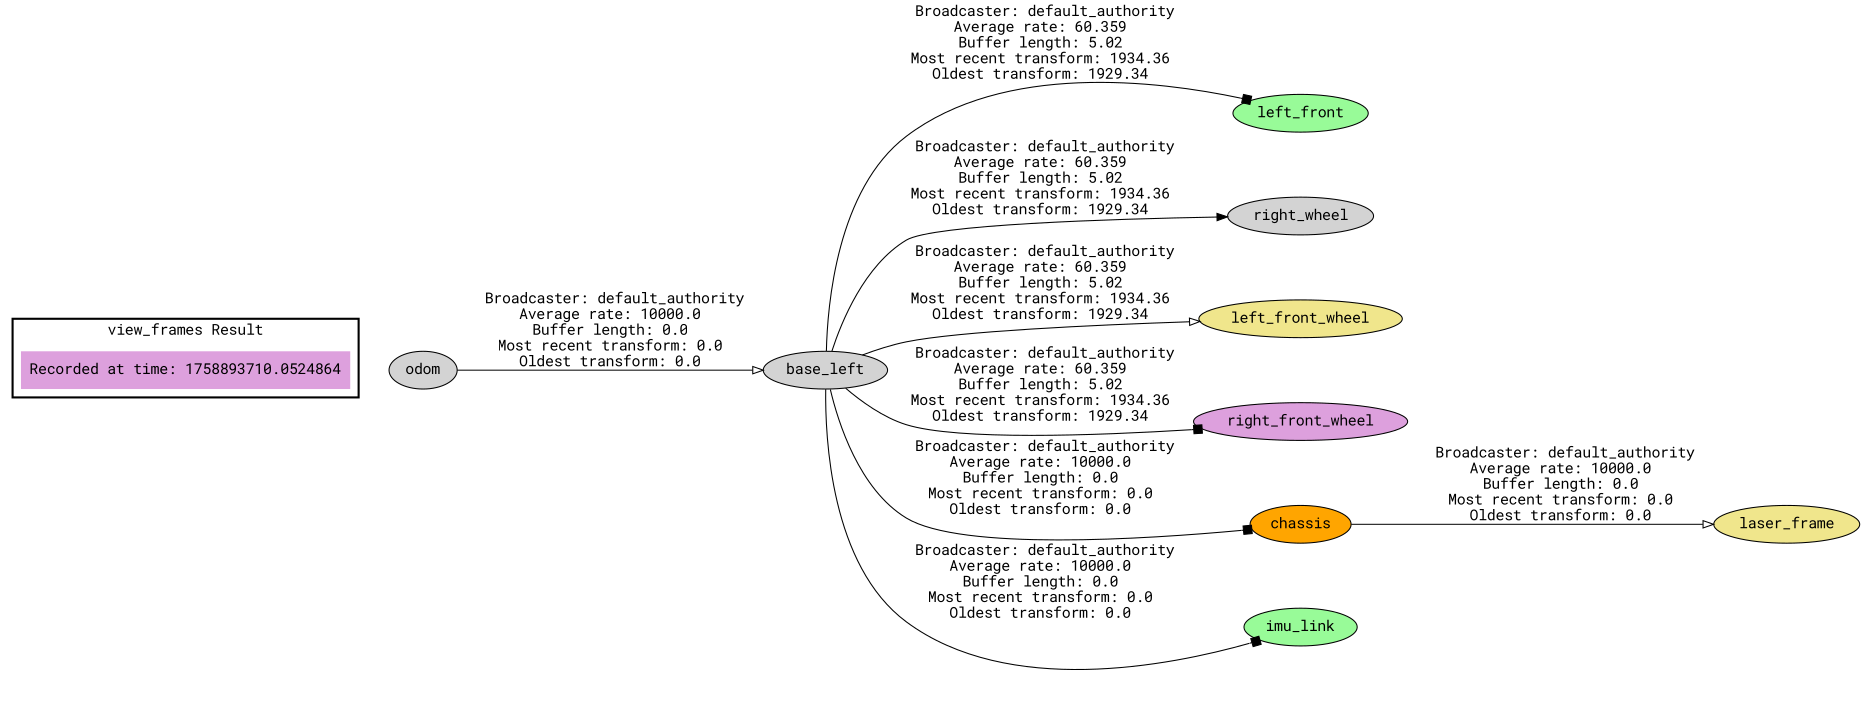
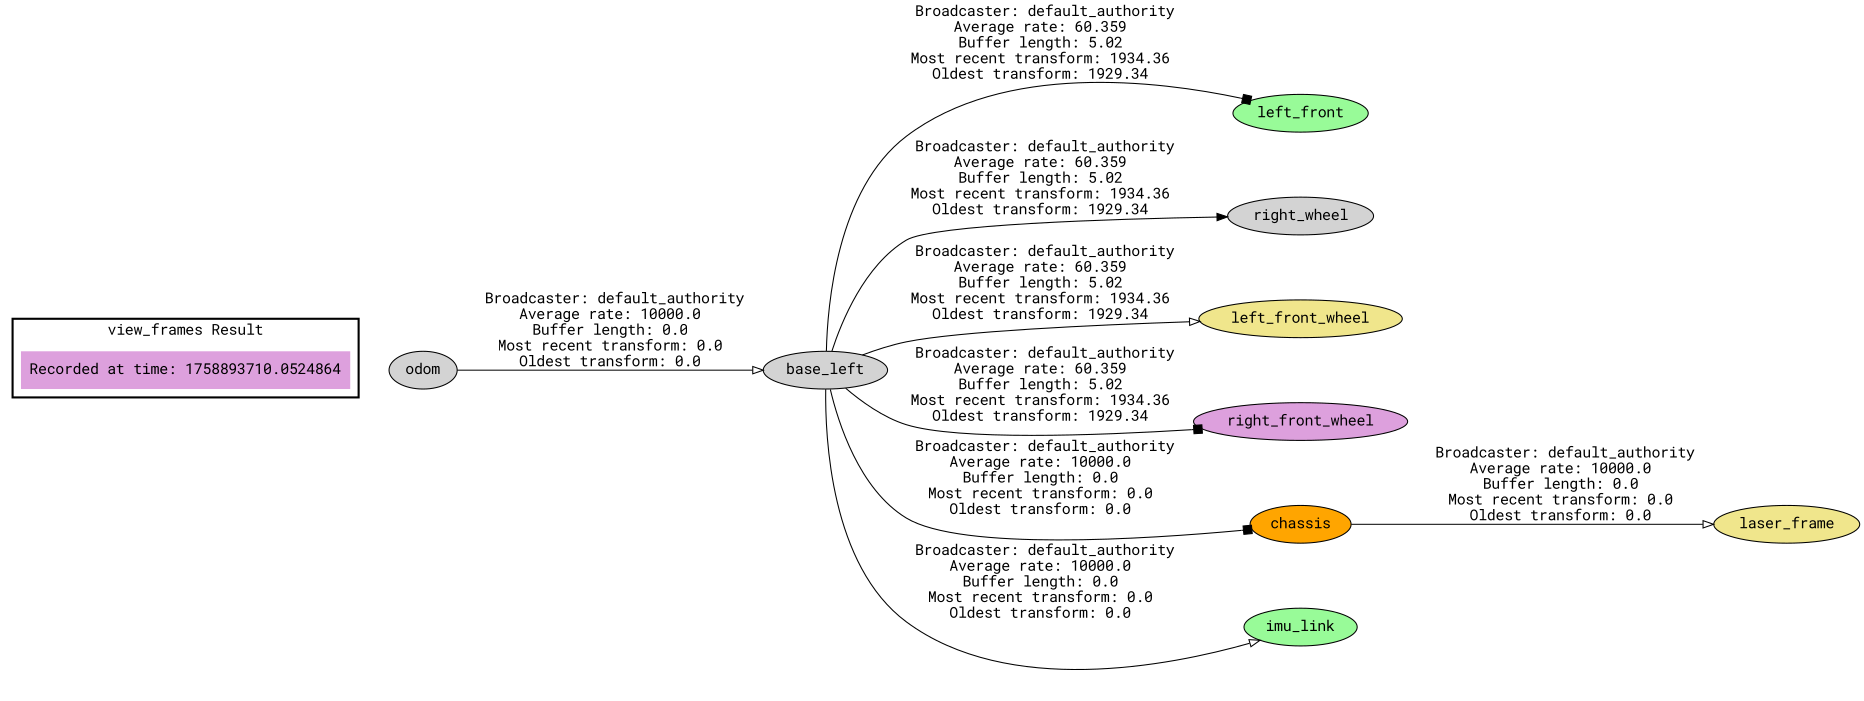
  digraph {
    fontname="Roboto Mono"
    rankdir=LR
    node [fillcolor=lightgrey fontname="Roboto Mono" style=filled]
    edge [fontname="Roboto Mono" arrowhead=box]
    "Recorded at time: 1758893710.0524864" [fillcolor=plum shape=plaintext]
    odom
    n3 [label=base_left]
    n4 [fillcolor=palegreen label=left_front]
    right_wheel
    left_front_wheel [fillcolor=khaki]
    right_front_wheel [fillcolor=plum]
    chassis [fillcolor=orange]
    imu_link [fillcolor=palegreen]
    laser_frame [fillcolor=khaki]
    subgraph cluster_1 {
      color=black
      label="view_frames Result"
      style=bold
      "Recorded at time: 1758893710.0524864"
    }
    "Recorded at time: 1758893710.0524864" -> odom [style=invis arrowhead=""]
    odom -> n3 [arrowhead=onormal label=" Broadcaster: default_authority\nAverage rate: 10000.0\nBuffer length: 0.0\nMost recent transform: 0.0\nOldest transform: 0.0\n"]
    n3 -> n4 [label=" Broadcaster: default_authority\nAverage rate: 60.359\nBuffer length: 5.02\nMost recent transform: 1934.36\nOldest transform: 1929.34\n"]
    n3 -> right_wheel [arrowhead=normal label=" Broadcaster: default_authority\nAverage rate: 60.359\nBuffer length: 5.02\nMost recent transform: 1934.36\nOldest transform: 1929.34\n"]
    n3 -> left_front_wheel [arrowhead=onormal label=" Broadcaster: default_authority\nAverage rate: 60.359\nBuffer length: 5.02\nMost recent transform: 1934.36\nOldest transform: 1929.34\n"]
    n3 -> right_front_wheel [label=" Broadcaster: default_authority\nAverage rate: 60.359\nBuffer length: 5.02\nMost recent transform: 1934.36\nOldest transform: 1929.34\n"]
    n3 -> chassis [label=" Broadcaster: default_authority\nAverage rate: 10000.0\nBuffer length: 0.0\nMost recent transform: 0.0\nOldest transform: 0.0\n"]
-   n3 -> imu_link [label=" Broadcaster: default_authority\nAverage rate: 10000.0\nBuffer length: 0.0\nMost recent transform: 0.0\nOldest transform: 0.0\n"]
+   n3 -> imu_link [arrowhead=onormal label=" Broadcaster: default_authority\nAverage rate: 10000.0\nBuffer length: 0.0\nMost recent transform: 0.0\nOldest transform: 0.0\n"]
    chassis -> laser_frame [arrowhead=onormal label=" Broadcaster: default_authority\nAverage rate: 10000.0\nBuffer length: 0.0\nMost recent transform: 0.0\nOldest transform: 0.0\n"]
  }
